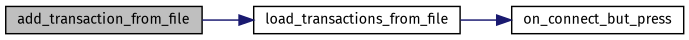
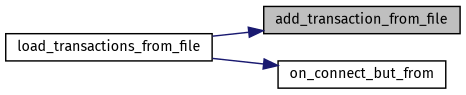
  digraph {
    fontname="Fira Sans"
    rankdir=RL
    node [color=black fillcolor=white fontname="Fira Sans" fontsize=10 shape=record style=filled]
    edge [color=midnightblue dir=back fontname="Fira Sans" fontsize=10 labelfontname=Helvetica labelfontsize=10 style=solid]
    n1 [fillcolor=grey75 fontcolor=black height=0.2 label=add_transaction_from_file width=0.4]
    n2 [height=0.2 label=load_transactions_from_file width=0.4]
-   n3 [height=0.2 label=on_connect_but_press width=0.4]
-   n2 -> n1
+   n3 [height=0.2 label=on_connect_but_from width=0.4]
+   n1 -> n2
    n3 -> n2
  }
